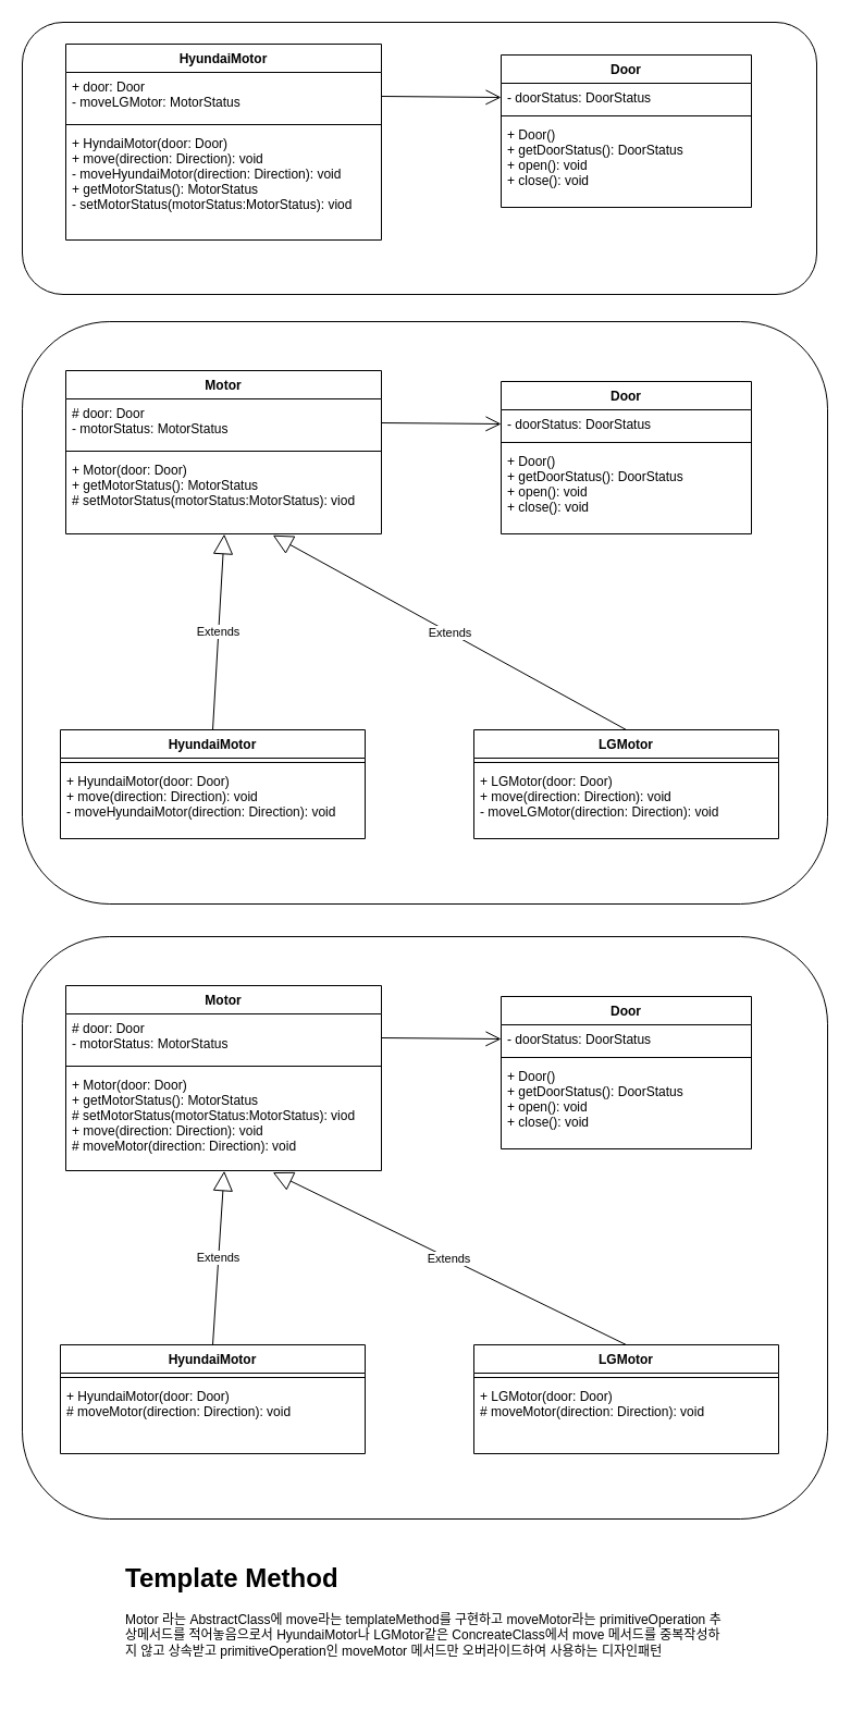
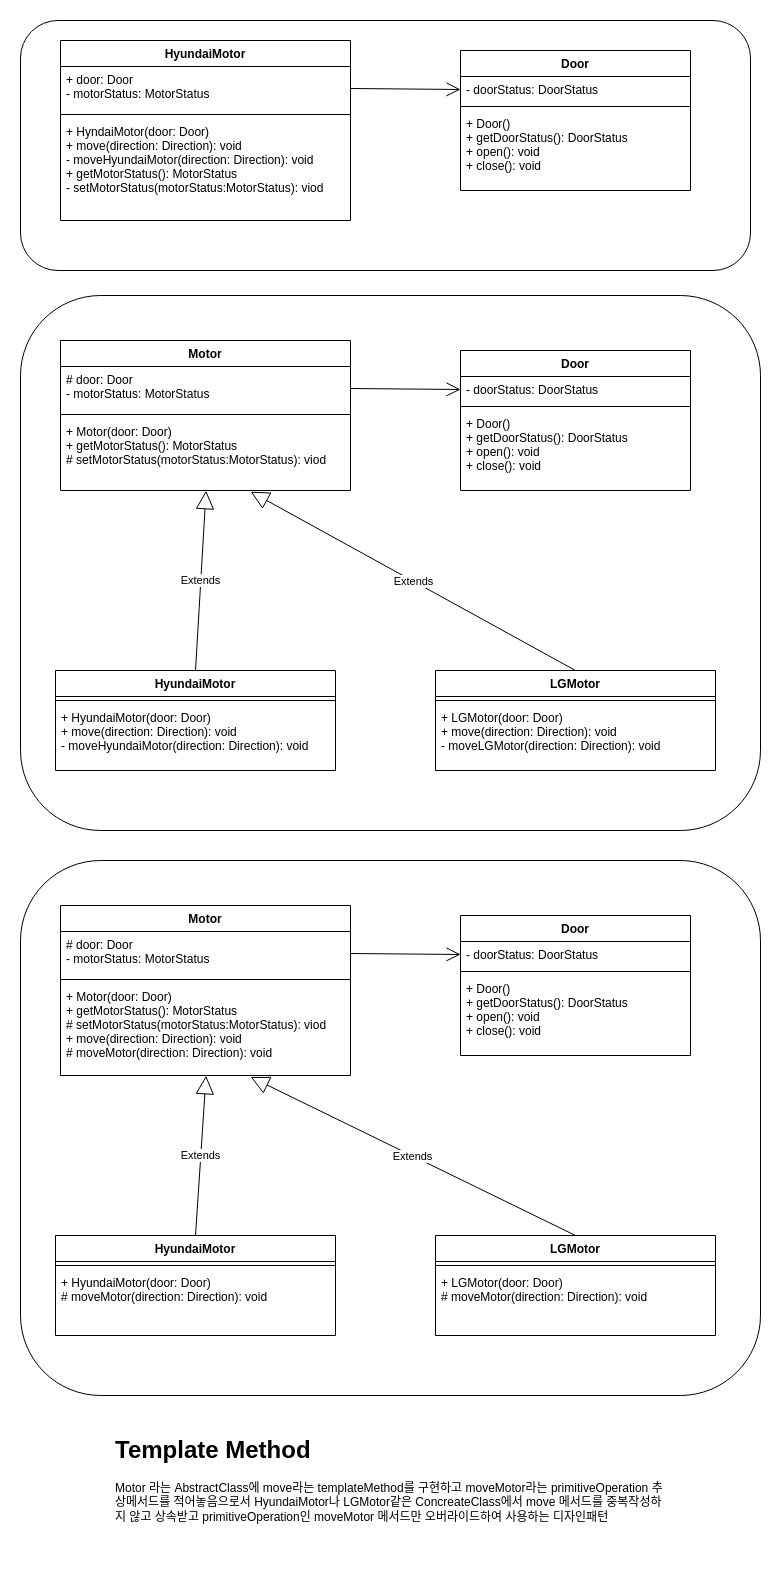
  <mxCell id="0" />
  <mxCell id="1" parent="0" />
  <mxCell id="2" value="" style="rounded=1;whiteSpace=wrap;html=1;" vertex="1" parent="1"><mxGeometry x="20" y="295" width="740" height="535" as="geometry" /></mxCell>
  <mxCell id="3" value="" style="rounded=1;whiteSpace=wrap;html=1;" vertex="1" parent="1"><mxGeometry x="20" y="20" width="730" height="250" as="geometry" /></mxCell>
  <mxCell id="4" value="HyundaiMotor" style="swimlane;fontStyle=1;align=center;verticalAlign=top;childLayout=stackLayout;horizontal=1;startSize=26;horizontalStack=0;resizeParent=1;resizeParentMax=0;resizeLast=0;collapsible=1;marginBottom=0;" vertex="1" parent="1"><mxGeometry x="60" y="40" width="290" height="180" as="geometry" /></mxCell>
- <mxCell id="5" value="+ door: Door&#10;- moveLGMotor: MotorStatus" style="text;strokeColor=none;fillColor=none;align=left;verticalAlign=top;spacingLeft=4;spacingRight=4;overflow=hidden;rotatable=0;points=[[0,0.5],[1,0.5]];portConstraint=eastwest;" vertex="1" parent="4"><mxGeometry y="26" width="290" height="44" as="geometry" /></mxCell>
+ <mxCell id="5" value="+ door: Door&#10;- motorStatus: MotorStatus" style="text;strokeColor=none;fillColor=none;align=left;verticalAlign=top;spacingLeft=4;spacingRight=4;overflow=hidden;rotatable=0;points=[[0,0.5],[1,0.5]];portConstraint=eastwest;" vertex="1" parent="4"><mxGeometry y="26" width="290" height="44" as="geometry" /></mxCell>
  <mxCell id="6" value="" style="line;strokeWidth=1;fillColor=none;align=left;verticalAlign=middle;spacingTop=-1;spacingLeft=3;spacingRight=3;rotatable=0;labelPosition=right;points=[];portConstraint=eastwest;" vertex="1" parent="4"><mxGeometry y="70" width="290" height="8" as="geometry" /></mxCell>
  <mxCell id="7" value="+ HyndaiMotor(door: Door)&#10;+ move(direction: Direction): void&#10;- moveHyundaiMotor(direction: Direction): void&#10;+ getMotorStatus(): MotorStatus&#10;- setMotorStatus(motorStatus:MotorStatus): viod" style="text;strokeColor=none;fillColor=none;align=left;verticalAlign=top;spacingLeft=4;spacingRight=4;overflow=hidden;rotatable=0;points=[[0,0.5],[1,0.5]];portConstraint=eastwest;" vertex="1" parent="4"><mxGeometry y="78" width="290" height="102" as="geometry" /></mxCell>
  <mxCell id="8" value="Door" style="swimlane;fontStyle=1;align=center;verticalAlign=top;childLayout=stackLayout;horizontal=1;startSize=26;horizontalStack=0;resizeParent=1;resizeParentMax=0;resizeLast=0;collapsible=1;marginBottom=0;" vertex="1" parent="1"><mxGeometry x="460" y="50" width="230" height="140" as="geometry" /></mxCell>
  <mxCell id="9" value="- doorStatus: DoorStatus" style="text;strokeColor=none;fillColor=none;align=left;verticalAlign=top;spacingLeft=4;spacingRight=4;overflow=hidden;rotatable=0;points=[[0,0.5],[1,0.5]];portConstraint=eastwest;" vertex="1" parent="8"><mxGeometry y="26" width="230" height="26" as="geometry" /></mxCell>
  <mxCell id="10" value="" style="line;strokeWidth=1;fillColor=none;align=left;verticalAlign=middle;spacingTop=-1;spacingLeft=3;spacingRight=3;rotatable=0;labelPosition=right;points=[];portConstraint=eastwest;" vertex="1" parent="8"><mxGeometry y="52" width="230" height="8" as="geometry" /></mxCell>
  <mxCell id="11" value="+ Door()&#10;+ getDoorStatus(): DoorStatus&#10;+ open(): void&#10;+ close(): void" style="text;strokeColor=none;fillColor=none;align=left;verticalAlign=top;spacingLeft=4;spacingRight=4;overflow=hidden;rotatable=0;points=[[0,0.5],[1,0.5]];portConstraint=eastwest;" vertex="1" parent="8"><mxGeometry y="60" width="230" height="80" as="geometry" /></mxCell>
  <mxCell id="12" value="" style="endArrow=open;endFill=1;endSize=12;html=1;exitX=1;exitY=0.5;exitDx=0;exitDy=0;entryX=0;entryY=0.5;entryDx=0;entryDy=0;" edge="1" parent="1" source="5" target="9"><mxGeometry width="160" relative="1" as="geometry"><mxPoint x="290" y="180" as="sourcePoint" /><mxPoint x="450" y="180" as="targetPoint" /></mxGeometry></mxCell>
  <mxCell id="13" value="Motor" style="swimlane;fontStyle=1;align=center;verticalAlign=top;childLayout=stackLayout;horizontal=1;startSize=26;horizontalStack=0;resizeParent=1;resizeParentMax=0;resizeLast=0;collapsible=1;marginBottom=0;" vertex="1" parent="1"><mxGeometry x="60" y="340" width="290" height="150" as="geometry" /></mxCell>
  <mxCell id="14" value="# door: Door&#10;- motorStatus: MotorStatus" style="text;strokeColor=none;fillColor=none;align=left;verticalAlign=top;spacingLeft=4;spacingRight=4;overflow=hidden;rotatable=0;points=[[0,0.5],[1,0.5]];portConstraint=eastwest;" vertex="1" parent="13"><mxGeometry y="26" width="290" height="44" as="geometry" /></mxCell>
  <mxCell id="15" value="" style="line;strokeWidth=1;fillColor=none;align=left;verticalAlign=middle;spacingTop=-1;spacingLeft=3;spacingRight=3;rotatable=0;labelPosition=right;points=[];portConstraint=eastwest;" vertex="1" parent="13"><mxGeometry y="70" width="290" height="8" as="geometry" /></mxCell>
  <mxCell id="16" value="+ Motor(door: Door)&#10;+ getMotorStatus(): MotorStatus&#10;# setMotorStatus(motorStatus:MotorStatus): viod" style="text;strokeColor=none;fillColor=none;align=left;verticalAlign=top;spacingLeft=4;spacingRight=4;overflow=hidden;rotatable=0;points=[[0,0.5],[1,0.5]];portConstraint=eastwest;" vertex="1" parent="13"><mxGeometry y="78" width="290" height="72" as="geometry" /></mxCell>
  <mxCell id="17" value="Door" style="swimlane;fontStyle=1;align=center;verticalAlign=top;childLayout=stackLayout;horizontal=1;startSize=26;horizontalStack=0;resizeParent=1;resizeParentMax=0;resizeLast=0;collapsible=1;marginBottom=0;" vertex="1" parent="1"><mxGeometry x="460" y="350" width="230" height="140" as="geometry" /></mxCell>
  <mxCell id="18" value="- doorStatus: DoorStatus" style="text;strokeColor=none;fillColor=none;align=left;verticalAlign=top;spacingLeft=4;spacingRight=4;overflow=hidden;rotatable=0;points=[[0,0.5],[1,0.5]];portConstraint=eastwest;" vertex="1" parent="17"><mxGeometry y="26" width="230" height="26" as="geometry" /></mxCell>
  <mxCell id="19" value="" style="line;strokeWidth=1;fillColor=none;align=left;verticalAlign=middle;spacingTop=-1;spacingLeft=3;spacingRight=3;rotatable=0;labelPosition=right;points=[];portConstraint=eastwest;" vertex="1" parent="17"><mxGeometry y="52" width="230" height="8" as="geometry" /></mxCell>
  <mxCell id="20" value="+ Door()&#10;+ getDoorStatus(): DoorStatus&#10;+ open(): void&#10;+ close(): void" style="text;strokeColor=none;fillColor=none;align=left;verticalAlign=top;spacingLeft=4;spacingRight=4;overflow=hidden;rotatable=0;points=[[0,0.5],[1,0.5]];portConstraint=eastwest;" vertex="1" parent="17"><mxGeometry y="60" width="230" height="80" as="geometry" /></mxCell>
  <mxCell id="21" value="" style="endArrow=open;endFill=1;endSize=12;html=1;exitX=1;exitY=0.5;exitDx=0;exitDy=0;entryX=0;entryY=0.5;entryDx=0;entryDy=0;" edge="1" parent="1" source="14" target="18"><mxGeometry width="160" relative="1" as="geometry"><mxPoint x="290" y="480" as="sourcePoint" /><mxPoint x="450" y="480" as="targetPoint" /></mxGeometry></mxCell>
  <mxCell id="22" value="HyundaiMotor" style="swimlane;fontStyle=1;align=center;verticalAlign=top;childLayout=stackLayout;horizontal=1;startSize=26;horizontalStack=0;resizeParent=1;resizeParentMax=0;resizeLast=0;collapsible=1;marginBottom=0;" vertex="1" parent="1"><mxGeometry x="55" y="670" width="280" height="100" as="geometry" /></mxCell>
  <mxCell id="23" value="" style="line;strokeWidth=1;fillColor=none;align=left;verticalAlign=middle;spacingTop=-1;spacingLeft=3;spacingRight=3;rotatable=0;labelPosition=right;points=[];portConstraint=eastwest;" vertex="1" parent="22"><mxGeometry y="26" width="280" height="8" as="geometry" /></mxCell>
  <mxCell id="24" value="+ HyundaiMotor(door: Door)&#10;+ move(direction: Direction): void&#10;- moveHyundaiMotor(direction: Direction): void" style="text;strokeColor=none;fillColor=none;align=left;verticalAlign=top;spacingLeft=4;spacingRight=4;overflow=hidden;rotatable=0;points=[[0,0.5],[1,0.5]];portConstraint=eastwest;" vertex="1" parent="22"><mxGeometry y="34" width="280" height="66" as="geometry" /></mxCell>
  <mxCell id="25" value="LGMotor" style="swimlane;fontStyle=1;align=center;verticalAlign=top;childLayout=stackLayout;horizontal=1;startSize=26;horizontalStack=0;resizeParent=1;resizeParentMax=0;resizeLast=0;collapsible=1;marginBottom=0;" vertex="1" parent="1"><mxGeometry x="435" y="670" width="280" height="100" as="geometry" /></mxCell>
  <mxCell id="26" value="" style="line;strokeWidth=1;fillColor=none;align=left;verticalAlign=middle;spacingTop=-1;spacingLeft=3;spacingRight=3;rotatable=0;labelPosition=right;points=[];portConstraint=eastwest;" vertex="1" parent="25"><mxGeometry y="26" width="280" height="8" as="geometry" /></mxCell>
  <mxCell id="27" value="+ LGMotor(door: Door)&#10;+ move(direction: Direction): void&#10;- moveLGMotor(direction: Direction): void" style="text;strokeColor=none;fillColor=none;align=left;verticalAlign=top;spacingLeft=4;spacingRight=4;overflow=hidden;rotatable=0;points=[[0,0.5],[1,0.5]];portConstraint=eastwest;" vertex="1" parent="25"><mxGeometry y="34" width="280" height="66" as="geometry" /></mxCell>
  <mxCell id="28" value="Extends" style="endArrow=block;endSize=16;endFill=0;html=1;exitX=0.5;exitY=0;exitDx=0;exitDy=0;entryX=0.502;entryY=1.003;entryDx=0;entryDy=0;entryPerimeter=0;" edge="1" parent="1" source="22" target="16"><mxGeometry width="160" relative="1" as="geometry"><mxPoint x="310" y="280" as="sourcePoint" /><mxPoint x="470" y="280" as="targetPoint" /></mxGeometry></mxCell>
  <mxCell id="29" value="Extends" style="endArrow=block;endSize=16;endFill=0;html=1;exitX=0.5;exitY=0;exitDx=0;exitDy=0;entryX=0.656;entryY=1.017;entryDx=0;entryDy=0;entryPerimeter=0;" edge="1" parent="1" source="25" target="16"><mxGeometry width="160" relative="1" as="geometry"><mxPoint x="310" y="280" as="sourcePoint" /><mxPoint x="470" y="280" as="targetPoint" /></mxGeometry></mxCell>
  <mxCell id="30" value="" style="rounded=1;whiteSpace=wrap;html=1;" vertex="1" parent="1"><mxGeometry x="20" y="860" width="740" height="535" as="geometry" /></mxCell>
  <mxCell id="31" value="Motor" style="swimlane;fontStyle=1;align=center;verticalAlign=top;childLayout=stackLayout;horizontal=1;startSize=26;horizontalStack=0;resizeParent=1;resizeParentMax=0;resizeLast=0;collapsible=1;marginBottom=0;" vertex="1" parent="1"><mxGeometry x="60" y="905" width="290" height="170" as="geometry" /></mxCell>
  <mxCell id="32" value="# door: Door&#10;- motorStatus: MotorStatus" style="text;strokeColor=none;fillColor=none;align=left;verticalAlign=top;spacingLeft=4;spacingRight=4;overflow=hidden;rotatable=0;points=[[0,0.5],[1,0.5]];portConstraint=eastwest;" vertex="1" parent="31"><mxGeometry y="26" width="290" height="44" as="geometry" /></mxCell>
  <mxCell id="33" value="" style="line;strokeWidth=1;fillColor=none;align=left;verticalAlign=middle;spacingTop=-1;spacingLeft=3;spacingRight=3;rotatable=0;labelPosition=right;points=[];portConstraint=eastwest;" vertex="1" parent="31"><mxGeometry y="70" width="290" height="8" as="geometry" /></mxCell>
  <mxCell id="34" value="+ Motor(door: Door)&#10;+ getMotorStatus(): MotorStatus&#10;# setMotorStatus(motorStatus:MotorStatus): viod&#10;+ move(direction: Direction): void&#10;# moveMotor(direction: Direction): void" style="text;strokeColor=none;fillColor=none;align=left;verticalAlign=top;spacingLeft=4;spacingRight=4;overflow=hidden;rotatable=0;points=[[0,0.5],[1,0.5]];portConstraint=eastwest;" vertex="1" parent="31"><mxGeometry y="78" width="290" height="92" as="geometry" /></mxCell>
  <mxCell id="35" value="Door" style="swimlane;fontStyle=1;align=center;verticalAlign=top;childLayout=stackLayout;horizontal=1;startSize=26;horizontalStack=0;resizeParent=1;resizeParentMax=0;resizeLast=0;collapsible=1;marginBottom=0;" vertex="1" parent="1"><mxGeometry x="460" y="915" width="230" height="140" as="geometry" /></mxCell>
  <mxCell id="36" value="- doorStatus: DoorStatus" style="text;strokeColor=none;fillColor=none;align=left;verticalAlign=top;spacingLeft=4;spacingRight=4;overflow=hidden;rotatable=0;points=[[0,0.5],[1,0.5]];portConstraint=eastwest;" vertex="1" parent="35"><mxGeometry y="26" width="230" height="26" as="geometry" /></mxCell>
  <mxCell id="37" value="" style="line;strokeWidth=1;fillColor=none;align=left;verticalAlign=middle;spacingTop=-1;spacingLeft=3;spacingRight=3;rotatable=0;labelPosition=right;points=[];portConstraint=eastwest;" vertex="1" parent="35"><mxGeometry y="52" width="230" height="8" as="geometry" /></mxCell>
  <mxCell id="38" value="+ Door()&#10;+ getDoorStatus(): DoorStatus&#10;+ open(): void&#10;+ close(): void" style="text;strokeColor=none;fillColor=none;align=left;verticalAlign=top;spacingLeft=4;spacingRight=4;overflow=hidden;rotatable=0;points=[[0,0.5],[1,0.5]];portConstraint=eastwest;" vertex="1" parent="35"><mxGeometry y="60" width="230" height="80" as="geometry" /></mxCell>
  <mxCell id="39" value="" style="endArrow=open;endFill=1;endSize=12;html=1;exitX=1;exitY=0.5;exitDx=0;exitDy=0;entryX=0;entryY=0.5;entryDx=0;entryDy=0;" edge="1" parent="1" source="32" target="36"><mxGeometry width="160" relative="1" as="geometry"><mxPoint x="290" y="1045" as="sourcePoint" /><mxPoint x="450" y="1045" as="targetPoint" /></mxGeometry></mxCell>
  <mxCell id="40" value="HyundaiMotor" style="swimlane;fontStyle=1;align=center;verticalAlign=top;childLayout=stackLayout;horizontal=1;startSize=26;horizontalStack=0;resizeParent=1;resizeParentMax=0;resizeLast=0;collapsible=1;marginBottom=0;" vertex="1" parent="1"><mxGeometry x="55" y="1235" width="280" height="100" as="geometry" /></mxCell>
  <mxCell id="41" value="" style="line;strokeWidth=1;fillColor=none;align=left;verticalAlign=middle;spacingTop=-1;spacingLeft=3;spacingRight=3;rotatable=0;labelPosition=right;points=[];portConstraint=eastwest;" vertex="1" parent="40"><mxGeometry y="26" width="280" height="8" as="geometry" /></mxCell>
  <mxCell id="42" value="+ HyundaiMotor(door: Door)&#10;# moveMotor(direction: Direction): void" style="text;strokeColor=none;fillColor=none;align=left;verticalAlign=top;spacingLeft=4;spacingRight=4;overflow=hidden;rotatable=0;points=[[0,0.5],[1,0.5]];portConstraint=eastwest;" vertex="1" parent="40"><mxGeometry y="34" width="280" height="66" as="geometry" /></mxCell>
  <mxCell id="43" value="LGMotor" style="swimlane;fontStyle=1;align=center;verticalAlign=top;childLayout=stackLayout;horizontal=1;startSize=26;horizontalStack=0;resizeParent=1;resizeParentMax=0;resizeLast=0;collapsible=1;marginBottom=0;" vertex="1" parent="1"><mxGeometry x="435" y="1235" width="280" height="100" as="geometry" /></mxCell>
  <mxCell id="44" value="" style="line;strokeWidth=1;fillColor=none;align=left;verticalAlign=middle;spacingTop=-1;spacingLeft=3;spacingRight=3;rotatable=0;labelPosition=right;points=[];portConstraint=eastwest;" vertex="1" parent="43"><mxGeometry y="26" width="280" height="8" as="geometry" /></mxCell>
  <mxCell id="45" value="+ LGMotor(door: Door)&#10;# moveMotor(direction: Direction): void" style="text;strokeColor=none;fillColor=none;align=left;verticalAlign=top;spacingLeft=4;spacingRight=4;overflow=hidden;rotatable=0;points=[[0,0.5],[1,0.5]];portConstraint=eastwest;" vertex="1" parent="43"><mxGeometry y="34" width="280" height="66" as="geometry" /></mxCell>
  <mxCell id="46" value="Extends" style="endArrow=block;endSize=16;endFill=0;html=1;exitX=0.5;exitY=0;exitDx=0;exitDy=0;entryX=0.502;entryY=1.003;entryDx=0;entryDy=0;entryPerimeter=0;" edge="1" parent="1" source="40" target="34"><mxGeometry width="160" relative="1" as="geometry"><mxPoint x="310" y="845" as="sourcePoint" /><mxPoint x="470" y="845" as="targetPoint" /></mxGeometry></mxCell>
  <mxCell id="47" value="Extends" style="endArrow=block;endSize=16;endFill=0;html=1;exitX=0.5;exitY=0;exitDx=0;exitDy=0;entryX=0.656;entryY=1.017;entryDx=0;entryDy=0;entryPerimeter=0;" edge="1" parent="1" source="43" target="34"><mxGeometry width="160" relative="1" as="geometry"><mxPoint x="310" y="845" as="sourcePoint" /><mxPoint x="470" y="845" as="targetPoint" /></mxGeometry></mxCell>
  <mxCell id="48" value="&lt;h1&gt;Template Method&lt;/h1&gt;&lt;p&gt;Motor 라는 AbstractClass에 move라는 templateMethod를 구현하고 moveMotor라는 primitiveOperation 추상메서드를 적어놓음으로서 HyundaiMotor나 LGMotor같은 ConcreateClass에서 move 메서드를 중복작성하지 않고 상속받고 primitiveOperation인 moveMotor 메서드만 오버라이드하여 사용하는 디자인패턴&lt;/p&gt;" style="text;html=1;strokeColor=none;fillColor=none;spacing=5;spacingTop=-20;whiteSpace=wrap;overflow=hidden;rounded=0;strokeWidth=1;" vertex="1" parent="1"><mxGeometry x="110" y="1430" width="560" height="130" as="geometry" /></mxCell>
